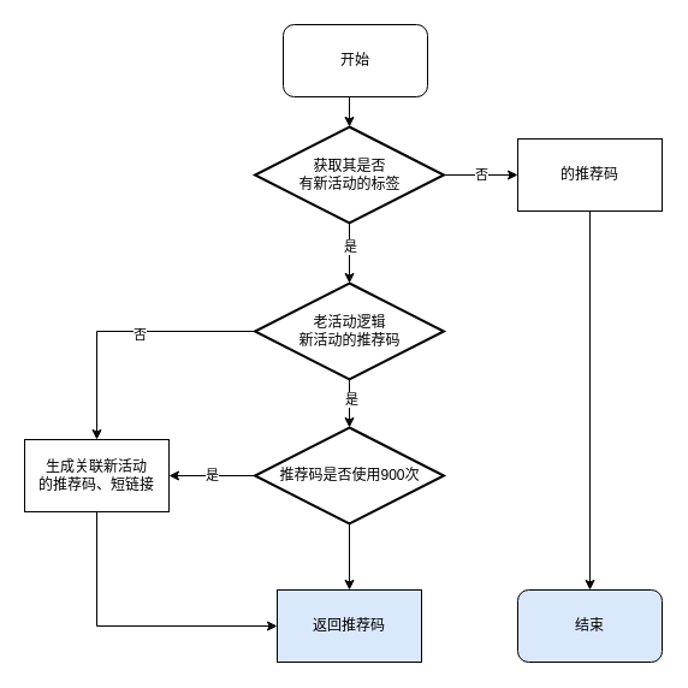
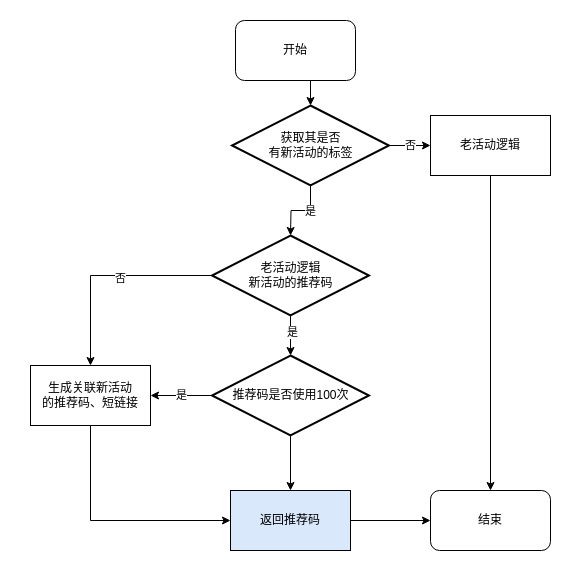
  <mxCell id="0" />
  <mxCell id="1" parent="0" />
  <mxCell id="2" style="edgeStyle=orthogonalEdgeStyle;rounded=0;orthogonalLoop=1;jettySize=auto;html=1;exitX=0.5;exitY=1;exitDx=0;exitDy=0;entryX=0.5;entryY=0;entryDx=0;entryDy=0;entryPerimeter=0;" edge="1" parent="1" source="3" target="10"><mxGeometry relative="1" as="geometry"><mxPoint x="290" y="115" as="targetPoint" /></mxGeometry></mxCell>
  <mxCell id="3" value="开始" style="rounded=1;whiteSpace=wrap;html=1;" vertex="1" parent="1"><mxGeometry x="235" y="20" width="120" height="60" as="geometry" /></mxCell>
  <mxCell id="4" value="否" style="edgeStyle=orthogonalEdgeStyle;rounded=0;orthogonalLoop=1;jettySize=auto;html=1;" edge="1" parent="1" source="10" target="6"><mxGeometry x="0.024" relative="1" as="geometry"><mxPoint x="350" y="145" as="sourcePoint" /><mxPoint as="offset" /></mxGeometry></mxCell>
  <mxCell id="5" value="" style="edgeStyle=orthogonalEdgeStyle;rounded=0;orthogonalLoop=1;jettySize=auto;html=1;" edge="1" parent="1" source="6" target="7"><mxGeometry relative="1" as="geometry"><mxPoint x="490" y="245" as="targetPoint" /></mxGeometry></mxCell>
- <mxCell id="6" value="的推荐码" style="rounded=0;whiteSpace=wrap;html=1;" vertex="1" parent="1"><mxGeometry x="430" y="115" width="120" height="60" as="geometry" /></mxCell>
- <mxCell id="7" value="结束" style="rounded=1;whiteSpace=wrap;html=1;fillColor=#dae8fc;" vertex="1" parent="1"><mxGeometry x="430" y="490" width="120" height="60" as="geometry" /></mxCell>
+ <mxCell id="6" value="老活动逻辑" style="rounded=0;whiteSpace=wrap;html=1;" vertex="1" parent="1"><mxGeometry x="430" y="115" width="120" height="60" as="geometry" /></mxCell>
+ <mxCell id="7" value="结束" style="rounded=1;whiteSpace=wrap;html=1;" vertex="1" parent="1"><mxGeometry x="430" y="490" width="120" height="60" as="geometry" /></mxCell>
  <mxCell id="8" value="" style="edgeStyle=orthogonalEdgeStyle;rounded=0;orthogonalLoop=1;jettySize=auto;html=1;" edge="1" parent="1" source="10"><mxGeometry relative="1" as="geometry"><mxPoint x="290" y="235" as="targetPoint" /></mxGeometry></mxCell>
  <mxCell id="9" value="是" style="edgeLabel;html=1;align=center;verticalAlign=middle;resizable=0;points=[];" vertex="1" connectable="0" parent="8"><mxGeometry x="-0.244" relative="1" as="geometry"><mxPoint as="offset" /></mxGeometry></mxCell>
- <mxCell id="10" value="获取其是否&lt;br&gt;有新活动的标签" style="strokeWidth=2;html=1;shape=mxgraph.flowchart.decision;whiteSpace=wrap;" vertex="1" parent="1"><mxGeometry x="211.5" y="105" width="157" height="80" as="geometry" /></mxCell>
+ <mxCell id="10" value="获取其是否&lt;br&gt;有新活动的标签" style="strokeWidth=2;html=1;shape=mxgraph.flowchart.decision;whiteSpace=wrap;" vertex="1" parent="1"><mxGeometry x="231.5" y="105" width="157" height="80" as="geometry" /></mxCell>
  <mxCell id="11" value="" style="edgeStyle=orthogonalEdgeStyle;rounded=0;orthogonalLoop=1;jettySize=auto;html=1;" edge="1" parent="1" source="15" target="20"><mxGeometry relative="1" as="geometry" /></mxCell>
  <mxCell id="12" value="是" style="edgeLabel;html=1;align=center;verticalAlign=middle;resizable=0;points=[];" vertex="1" connectable="0" parent="11"><mxGeometry x="-0.2" y="1" relative="1" as="geometry"><mxPoint as="offset" /></mxGeometry></mxCell>
  <mxCell id="13" style="edgeStyle=orthogonalEdgeStyle;rounded=0;orthogonalLoop=1;jettySize=auto;html=1;exitX=0;exitY=0.5;exitDx=0;exitDy=0;exitPerimeter=0;" edge="1" parent="1" source="15" target="17"><mxGeometry relative="1" as="geometry" /></mxCell>
  <mxCell id="14" value="否" style="edgeLabel;html=1;align=center;verticalAlign=middle;resizable=0;points=[];" vertex="1" connectable="0" parent="13"><mxGeometry x="-0.129" y="2" relative="1" as="geometry"><mxPoint as="offset" /></mxGeometry></mxCell>
  <mxCell id="15" value="老活动逻辑&lt;br&gt;新活动的推荐码" style="strokeWidth=2;html=1;shape=mxgraph.flowchart.decision;whiteSpace=wrap;" vertex="1" parent="1"><mxGeometry x="211.5" y="235" width="157" height="80" as="geometry" /></mxCell>
  <mxCell id="16" style="edgeStyle=orthogonalEdgeStyle;rounded=0;orthogonalLoop=1;jettySize=auto;html=1;exitX=0.5;exitY=1;exitDx=0;exitDy=0;entryX=0;entryY=0.5;entryDx=0;entryDy=0;" edge="1" parent="1" source="17" target="22"><mxGeometry relative="1" as="geometry" /></mxCell>
- <mxCell id="17" value="生成关联新活动&lt;br&gt;的推荐码、短链接" style="rounded=0;whiteSpace=wrap;html=1;" vertex="1" parent="1"><mxGeometry x="20" y="365" width="120" height="60" as="geometry" /></mxCell>
+ <mxCell id="17" value="生成关联新活动&lt;br&gt;的推荐码、短链接" style="rounded=0;whiteSpace=wrap;html=1;" vertex="1" parent="1"><mxGeometry x="30" y="365" width="120" height="60" as="geometry" /></mxCell>
  <mxCell id="18" value="是" style="edgeStyle=orthogonalEdgeStyle;rounded=0;orthogonalLoop=1;jettySize=auto;html=1;entryX=1;entryY=0.5;entryDx=0;entryDy=0;" edge="1" parent="1" source="20" target="17"><mxGeometry relative="1" as="geometry" /></mxCell>
  <mxCell id="19" style="edgeStyle=orthogonalEdgeStyle;rounded=0;orthogonalLoop=1;jettySize=auto;html=1;entryX=0.5;entryY=0;entryDx=0;entryDy=0;" edge="1" parent="1" source="20" target="22"><mxGeometry relative="1" as="geometry" /></mxCell>
- <mxCell id="20" value="推荐码是否使用900次" style="strokeWidth=2;html=1;shape=mxgraph.flowchart.decision;whiteSpace=wrap;" vertex="1" parent="1"><mxGeometry x="211.5" y="355" width="157" height="80" as="geometry" /></mxCell>
+ <mxCell id="20" value="推荐码是否使用100次" style="strokeWidth=2;html=1;shape=mxgraph.flowchart.decision;whiteSpace=wrap;" vertex="1" parent="1"><mxGeometry x="211.5" y="355" width="157" height="80" as="geometry" /></mxCell>
+ <mxCell id="21" style="edgeStyle=orthogonalEdgeStyle;rounded=0;orthogonalLoop=1;jettySize=auto;html=1;exitX=1;exitY=0.5;exitDx=0;exitDy=0;entryX=0;entryY=0.5;entryDx=0;entryDy=0;" edge="1" parent="1" source="22" target="7"><mxGeometry relative="1" as="geometry" /></mxCell>
  <mxCell id="22" value="返回推荐码" style="rounded=0;whiteSpace=wrap;html=1;fillColor=#dae8fc;" vertex="1" parent="1"><mxGeometry x="230" y="490" width="120" height="60" as="geometry" /></mxCell>
